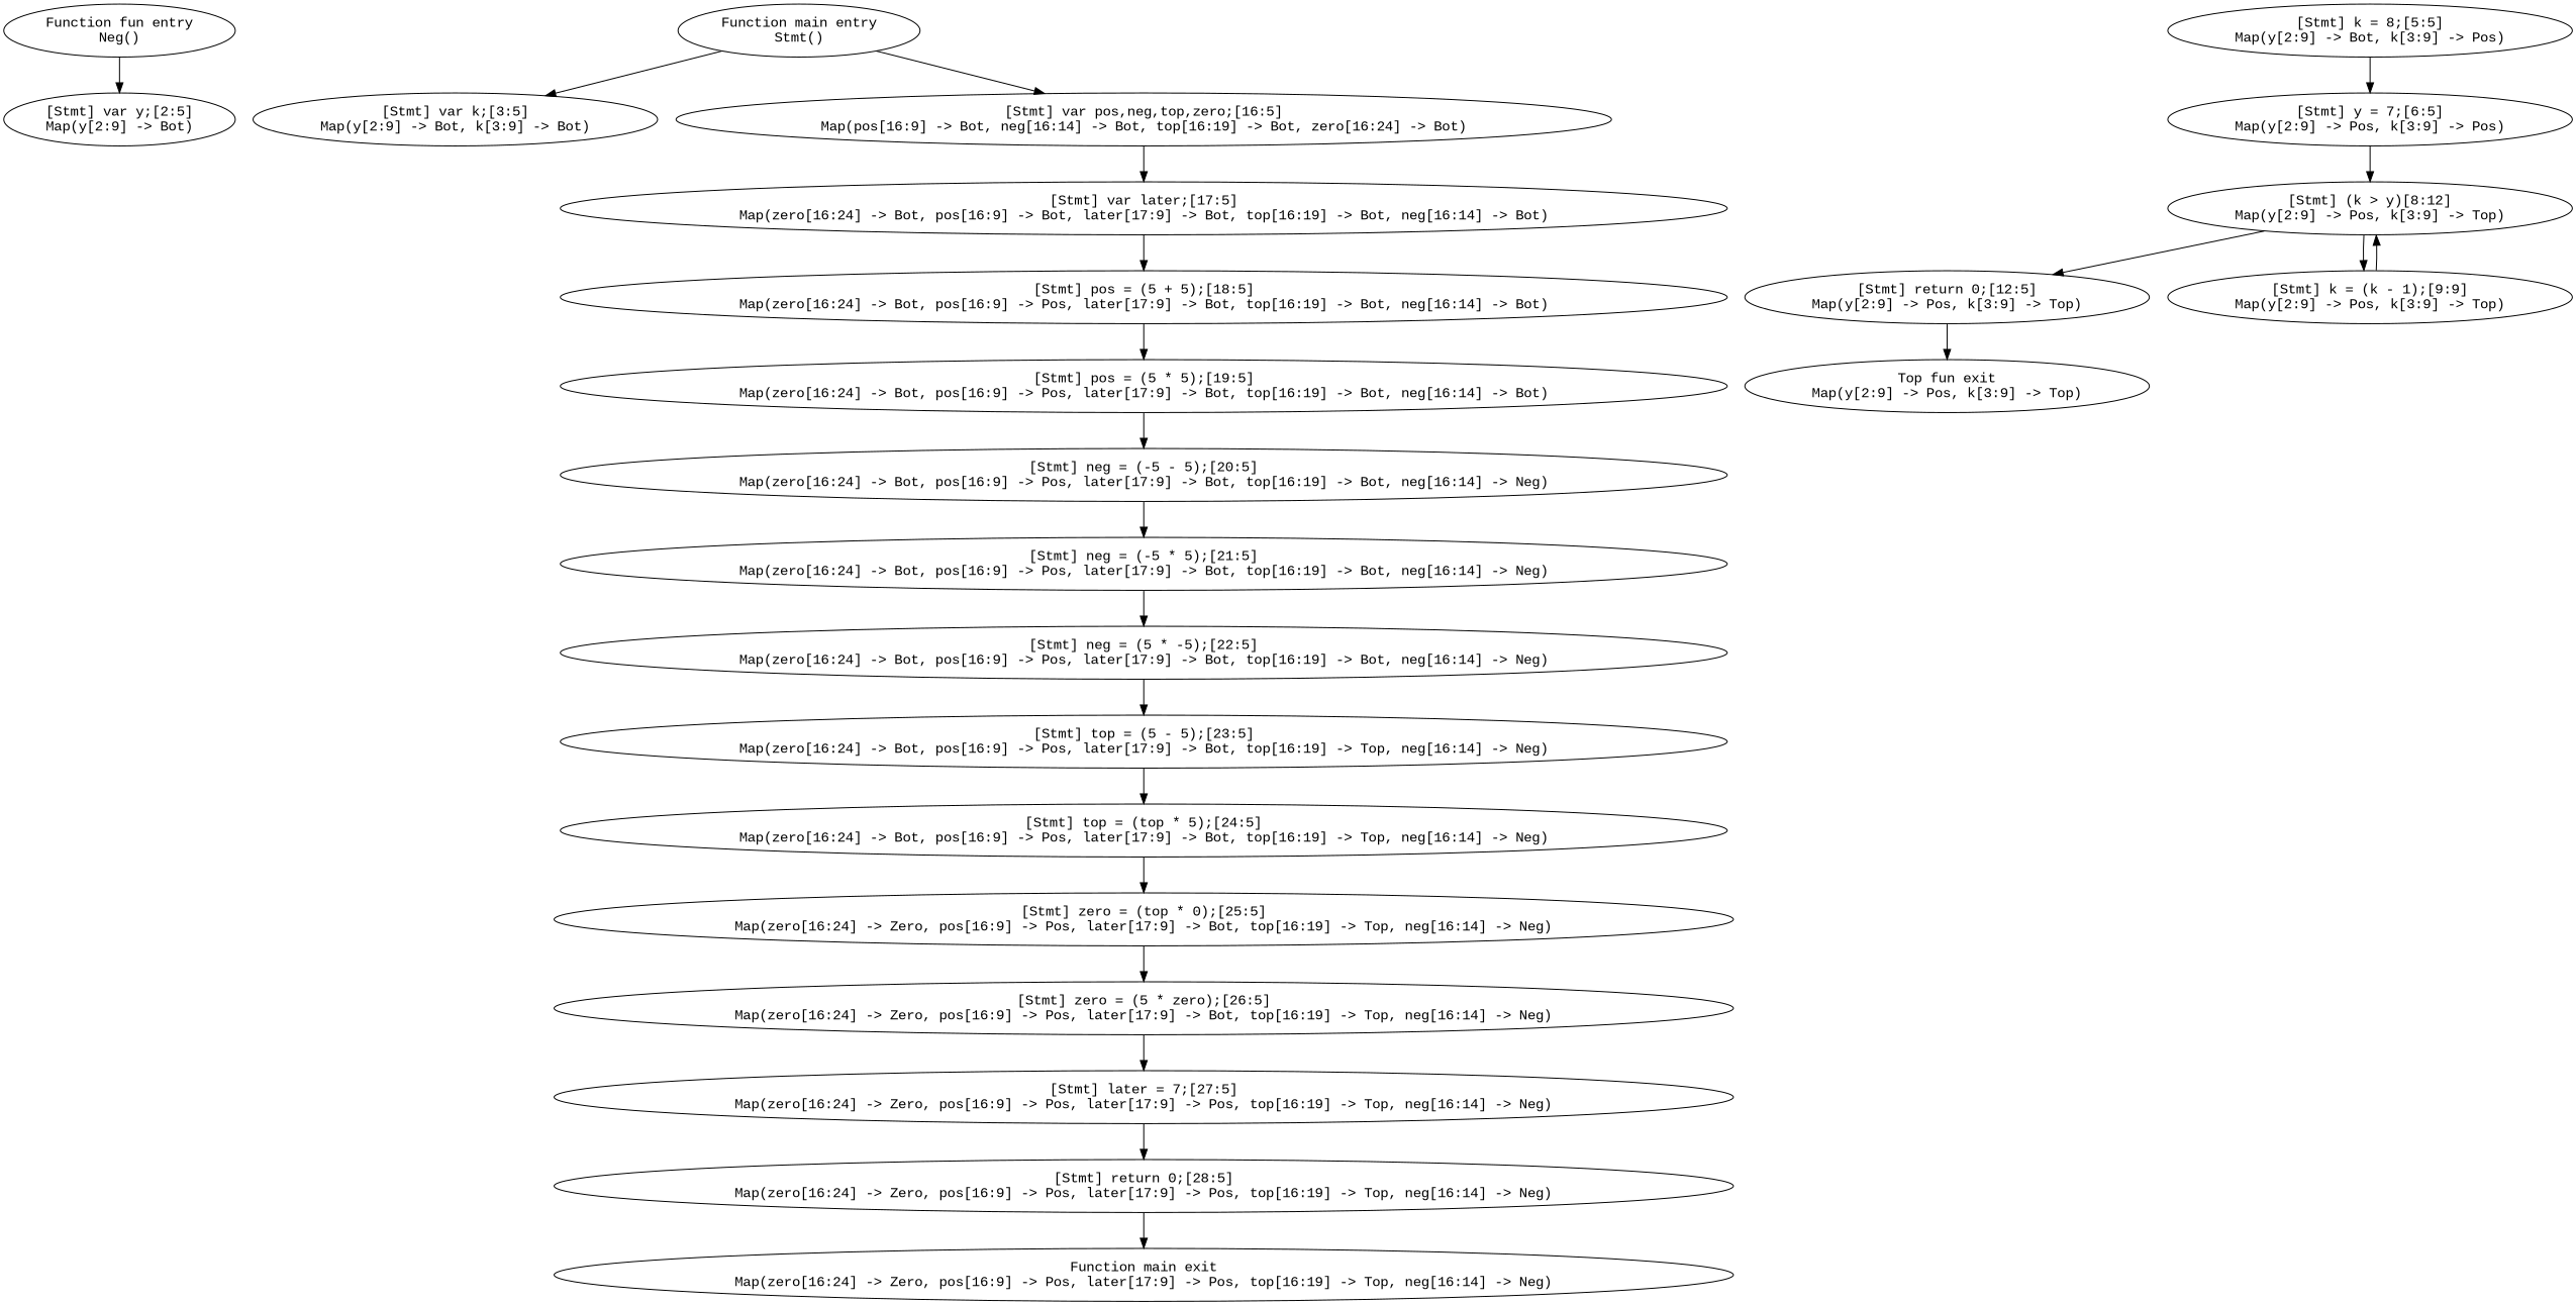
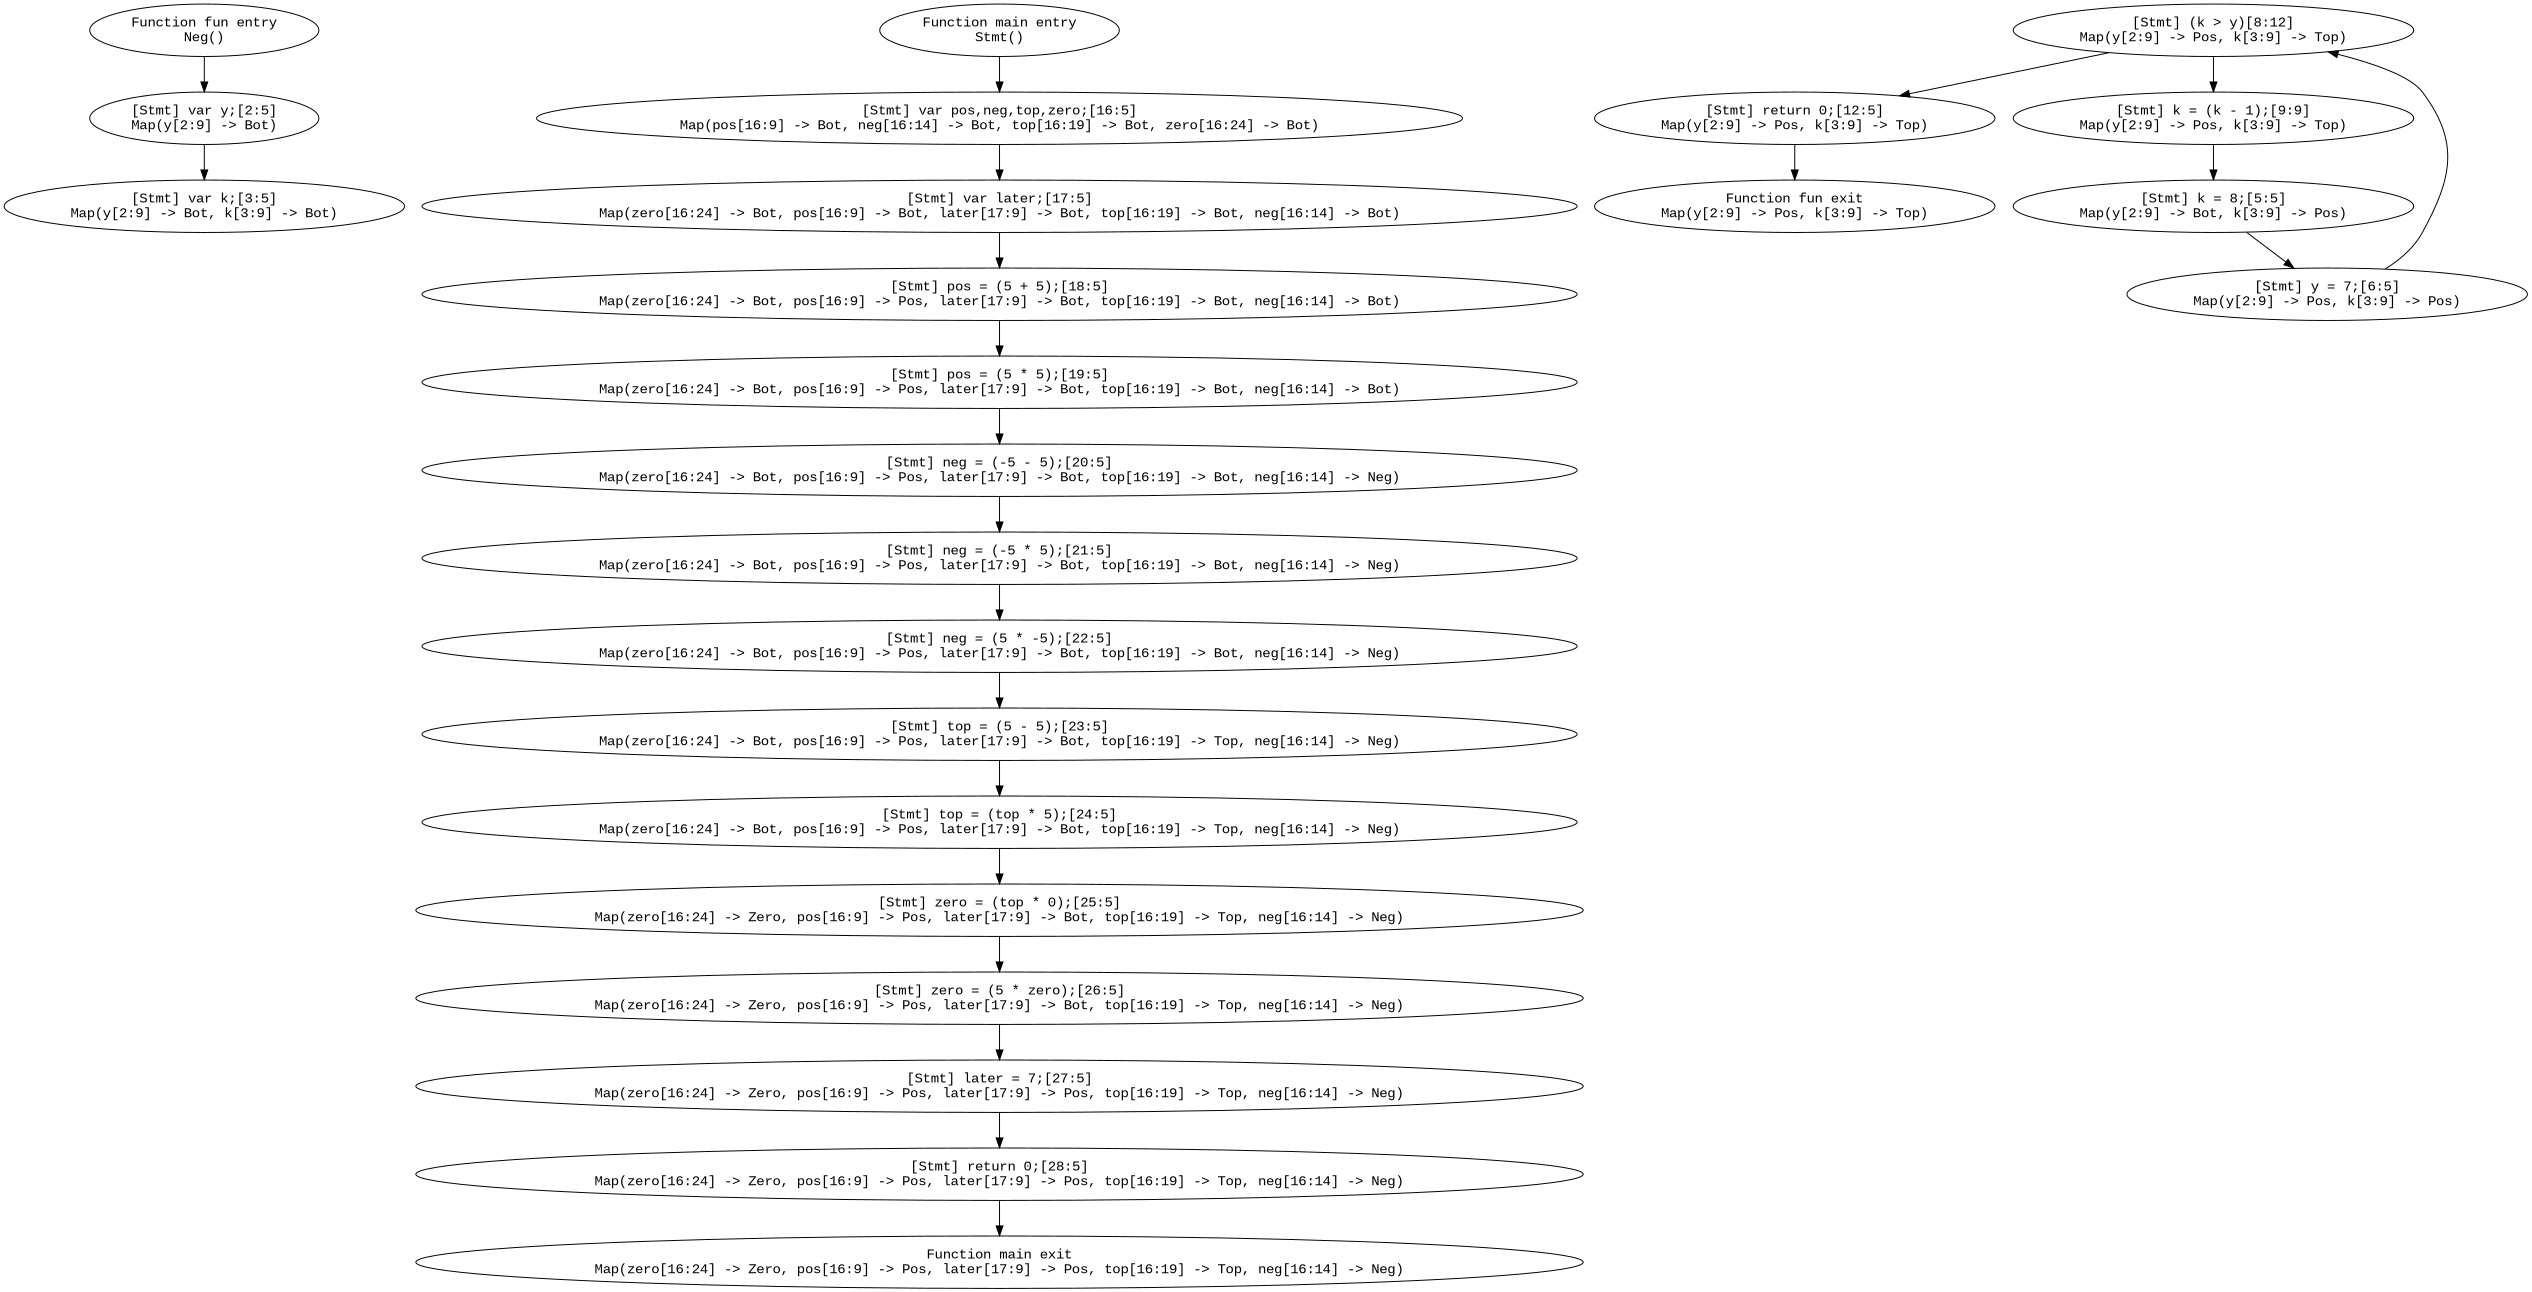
  digraph {
    fontname="Liberation Mono"
    node [fontname="Liberation Mono"]
    edge [fontname="Liberation Mono"]
    n1 [label="Function fun entry\nNeg()"]
    n2 [label="[Stmt] var y;[2:5]\nMap(y[2:9] -\> Bot)"]
    n3 [label="[Stmt] var k;[3:5]\nMap(y[2:9] -\> Bot, k[3:9] -\> Bot)"]
    n4 [label="Function main entry\nStmt()"]
    n5 [label="[Stmt] var pos,neg,top,zero;[16:5]\nMap(pos[16:9] -\> Bot, neg[16:14] -\> Bot, top[16:19] -\> Bot, zero[16:24] -\> Bot)"]
    n6 [label="[Stmt] var later;[17:5]\nMap(zero[16:24] -\> Bot, pos[16:9] -\> Bot, later[17:9] -\> Bot, top[16:19] -\> Bot, neg[16:14] -\> Bot)"]
-   n7 [label="Top fun exit\nMap(y[2:9] -\> Pos, k[3:9] -\> Top)"]
+   n7 [label="Function fun exit\nMap(y[2:9] -\> Pos, k[3:9] -\> Top)"]
    n8 [label="Function main exit\nMap(zero[16:24] -\> Zero, pos[16:9] -\> Pos, later[17:9] -\> Pos, top[16:19] -\> Top, neg[16:14] -\> Neg)"]
    n9 [label="[Stmt] (k \> y)[8:12]\nMap(y[2:9] -\> Pos, k[3:9] -\> Top)"]
    n10 [label="[Stmt] return 0;[12:5]\nMap(y[2:9] -\> Pos, k[3:9] -\> Top)"]
    n11 [label="[Stmt] k = (k - 1);[9:9]\nMap(y[2:9] -\> Pos, k[3:9] -\> Top)"]
    n12 [label="[Stmt] pos = (5 + 5);[18:5]\nMap(zero[16:24] -\> Bot, pos[16:9] -\> Pos, later[17:9] -\> Bot, top[16:19] -\> Bot, neg[16:14] -\> Bot)"]
    n13 [label="[Stmt] pos = (5 * 5);[19:5]\nMap(zero[16:24] -\> Bot, pos[16:9] -\> Pos, later[17:9] -\> Bot, top[16:19] -\> Bot, neg[16:14] -\> Bot)"]
    n14 [label="[Stmt] neg = (-5 - 5);[20:5]\nMap(zero[16:24] -\> Bot, pos[16:9] -\> Pos, later[17:9] -\> Bot, top[16:19] -\> Bot, neg[16:14] -\> Neg)"]
    n15 [label="[Stmt] neg = (-5 * 5);[21:5]\nMap(zero[16:24] -\> Bot, pos[16:9] -\> Pos, later[17:9] -\> Bot, top[16:19] -\> Bot, neg[16:14] -\> Neg)"]
    n16 [label="[Stmt] neg = (5 * -5);[22:5]\nMap(zero[16:24] -\> Bot, pos[16:9] -\> Pos, later[17:9] -\> Bot, top[16:19] -\> Bot, neg[16:14] -\> Neg)"]
    n17 [label="[Stmt] top = (5 - 5);[23:5]\nMap(zero[16:24] -\> Bot, pos[16:9] -\> Pos, later[17:9] -\> Bot, top[16:19] -\> Top, neg[16:14] -\> Neg)"]
    n18 [label="[Stmt] top = (top * 5);[24:5]\nMap(zero[16:24] -\> Bot, pos[16:9] -\> Pos, later[17:9] -\> Bot, top[16:19] -\> Top, neg[16:14] -\> Neg)"]
    n19 [label="[Stmt] zero = (top * 0);[25:5]\nMap(zero[16:24] -\> Zero, pos[16:9] -\> Pos, later[17:9] -\> Bot, top[16:19] -\> Top, neg[16:14] -\> Neg)"]
    n20 [label="[Stmt] zero = (5 * zero);[26:5]\nMap(zero[16:24] -\> Zero, pos[16:9] -\> Pos, later[17:9] -\> Bot, top[16:19] -\> Top, neg[16:14] -\> Neg)"]
    n21 [label="[Stmt] later = 7;[27:5]\nMap(zero[16:24] -\> Zero, pos[16:9] -\> Pos, later[17:9] -\> Pos, top[16:19] -\> Top, neg[16:14] -\> Neg)"]
    n22 [label="[Stmt] return 0;[28:5]\nMap(zero[16:24] -\> Zero, pos[16:9] -\> Pos, later[17:9] -\> Pos, top[16:19] -\> Top, neg[16:14] -\> Neg)"]
    n23 [label="[Stmt] k = 8;[5:5]\nMap(y[2:9] -\> Bot, k[3:9] -\> Pos)"]
    n24 [label="[Stmt] y = 7;[6:5]\nMap(y[2:9] -\> Pos, k[3:9] -\> Pos)"]
    n1 -> n2
-   n4 -> n3
+   n2 -> n3
    n4 -> n5
    n5 -> n6
    n6 -> n12
    n9 -> n10
    n9 -> n11
    n10 -> n7
-   n11 -> n9
+   n11 -> n23
    n12 -> n13
    n13 -> n14
    n14 -> n15
    n15 -> n16
    n16 -> n17
    n17 -> n18
    n18 -> n19
    n19 -> n20
    n20 -> n21
    n21 -> n22
    n22 -> n8
    n23 -> n24
    n24 -> n9
  }
